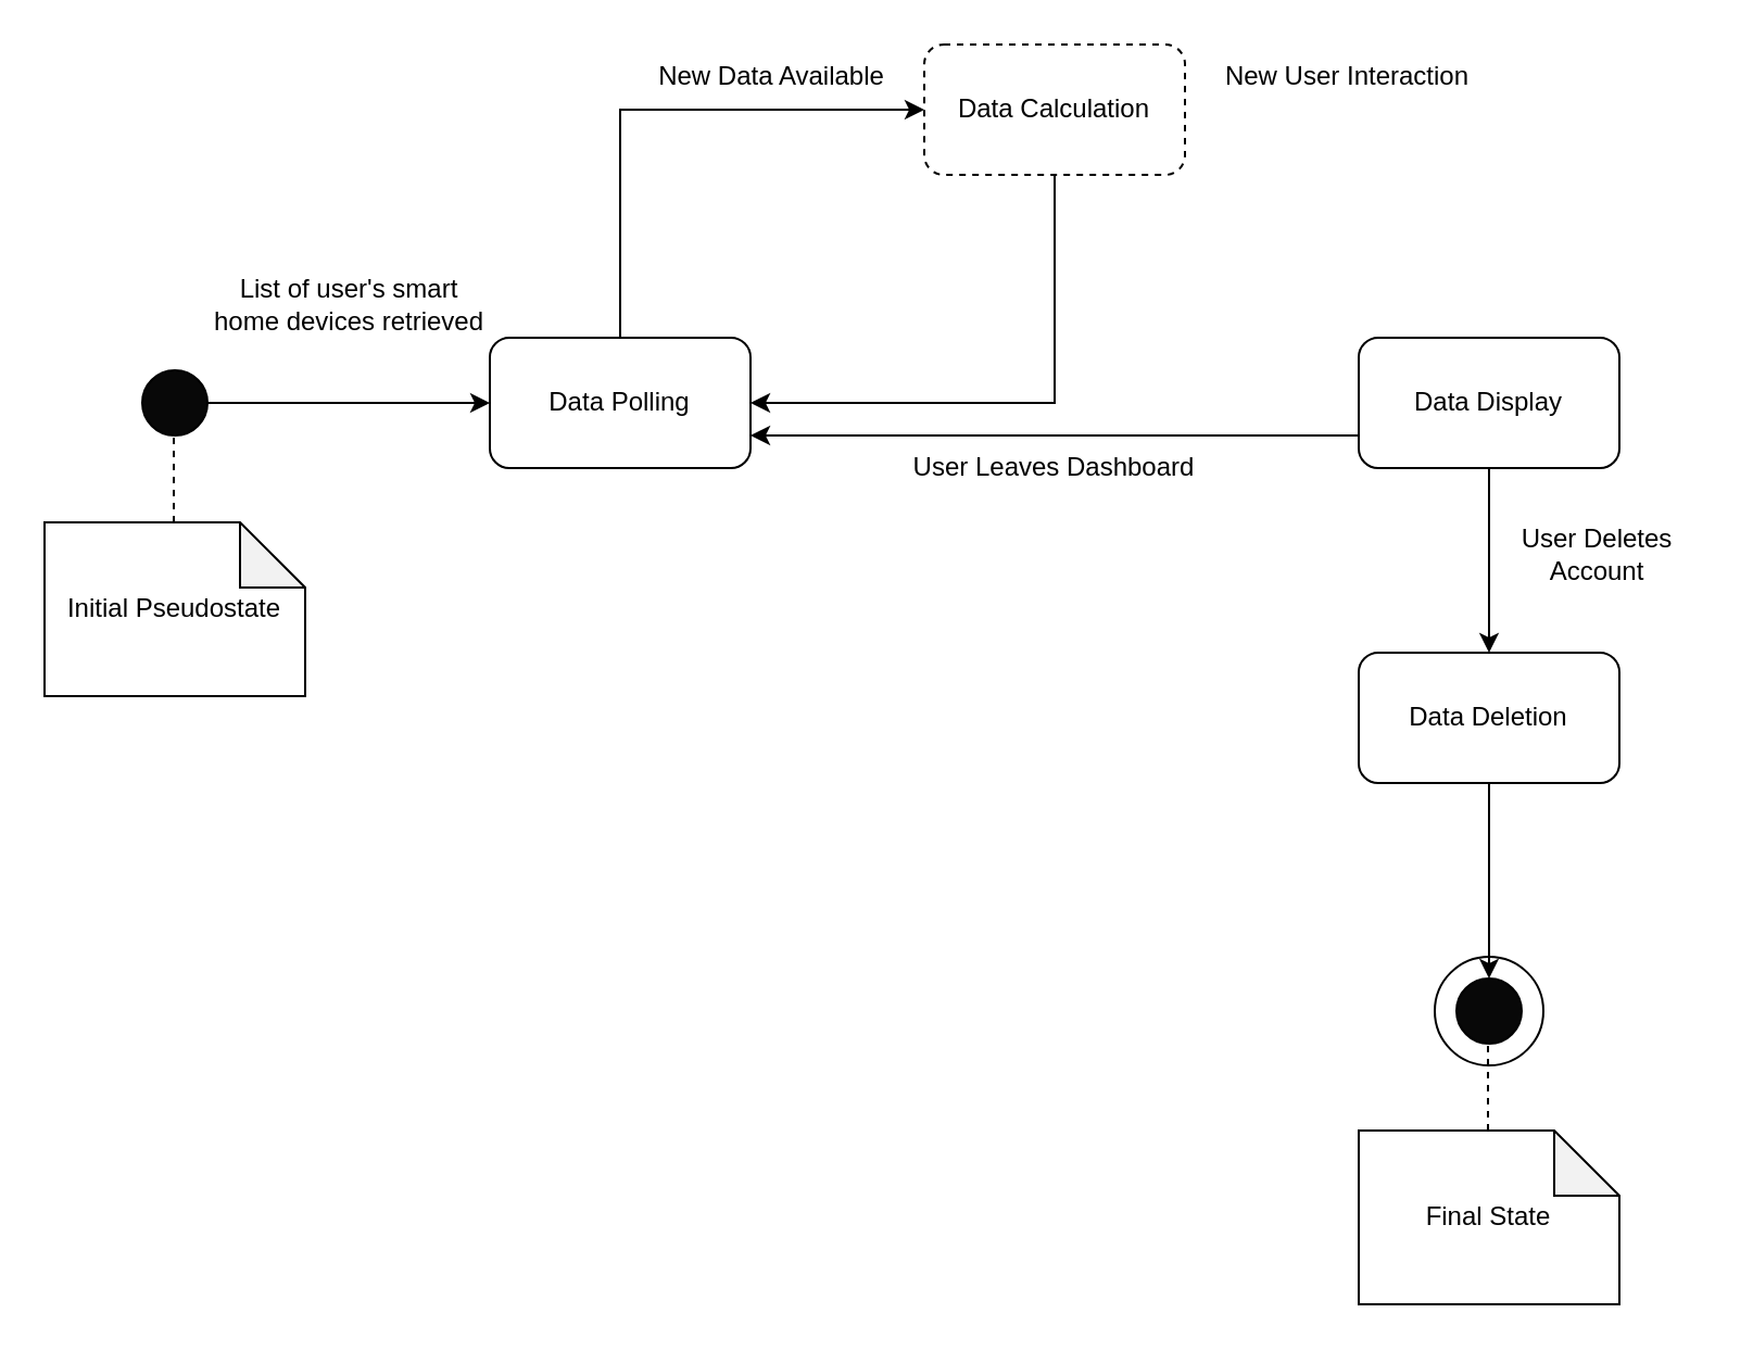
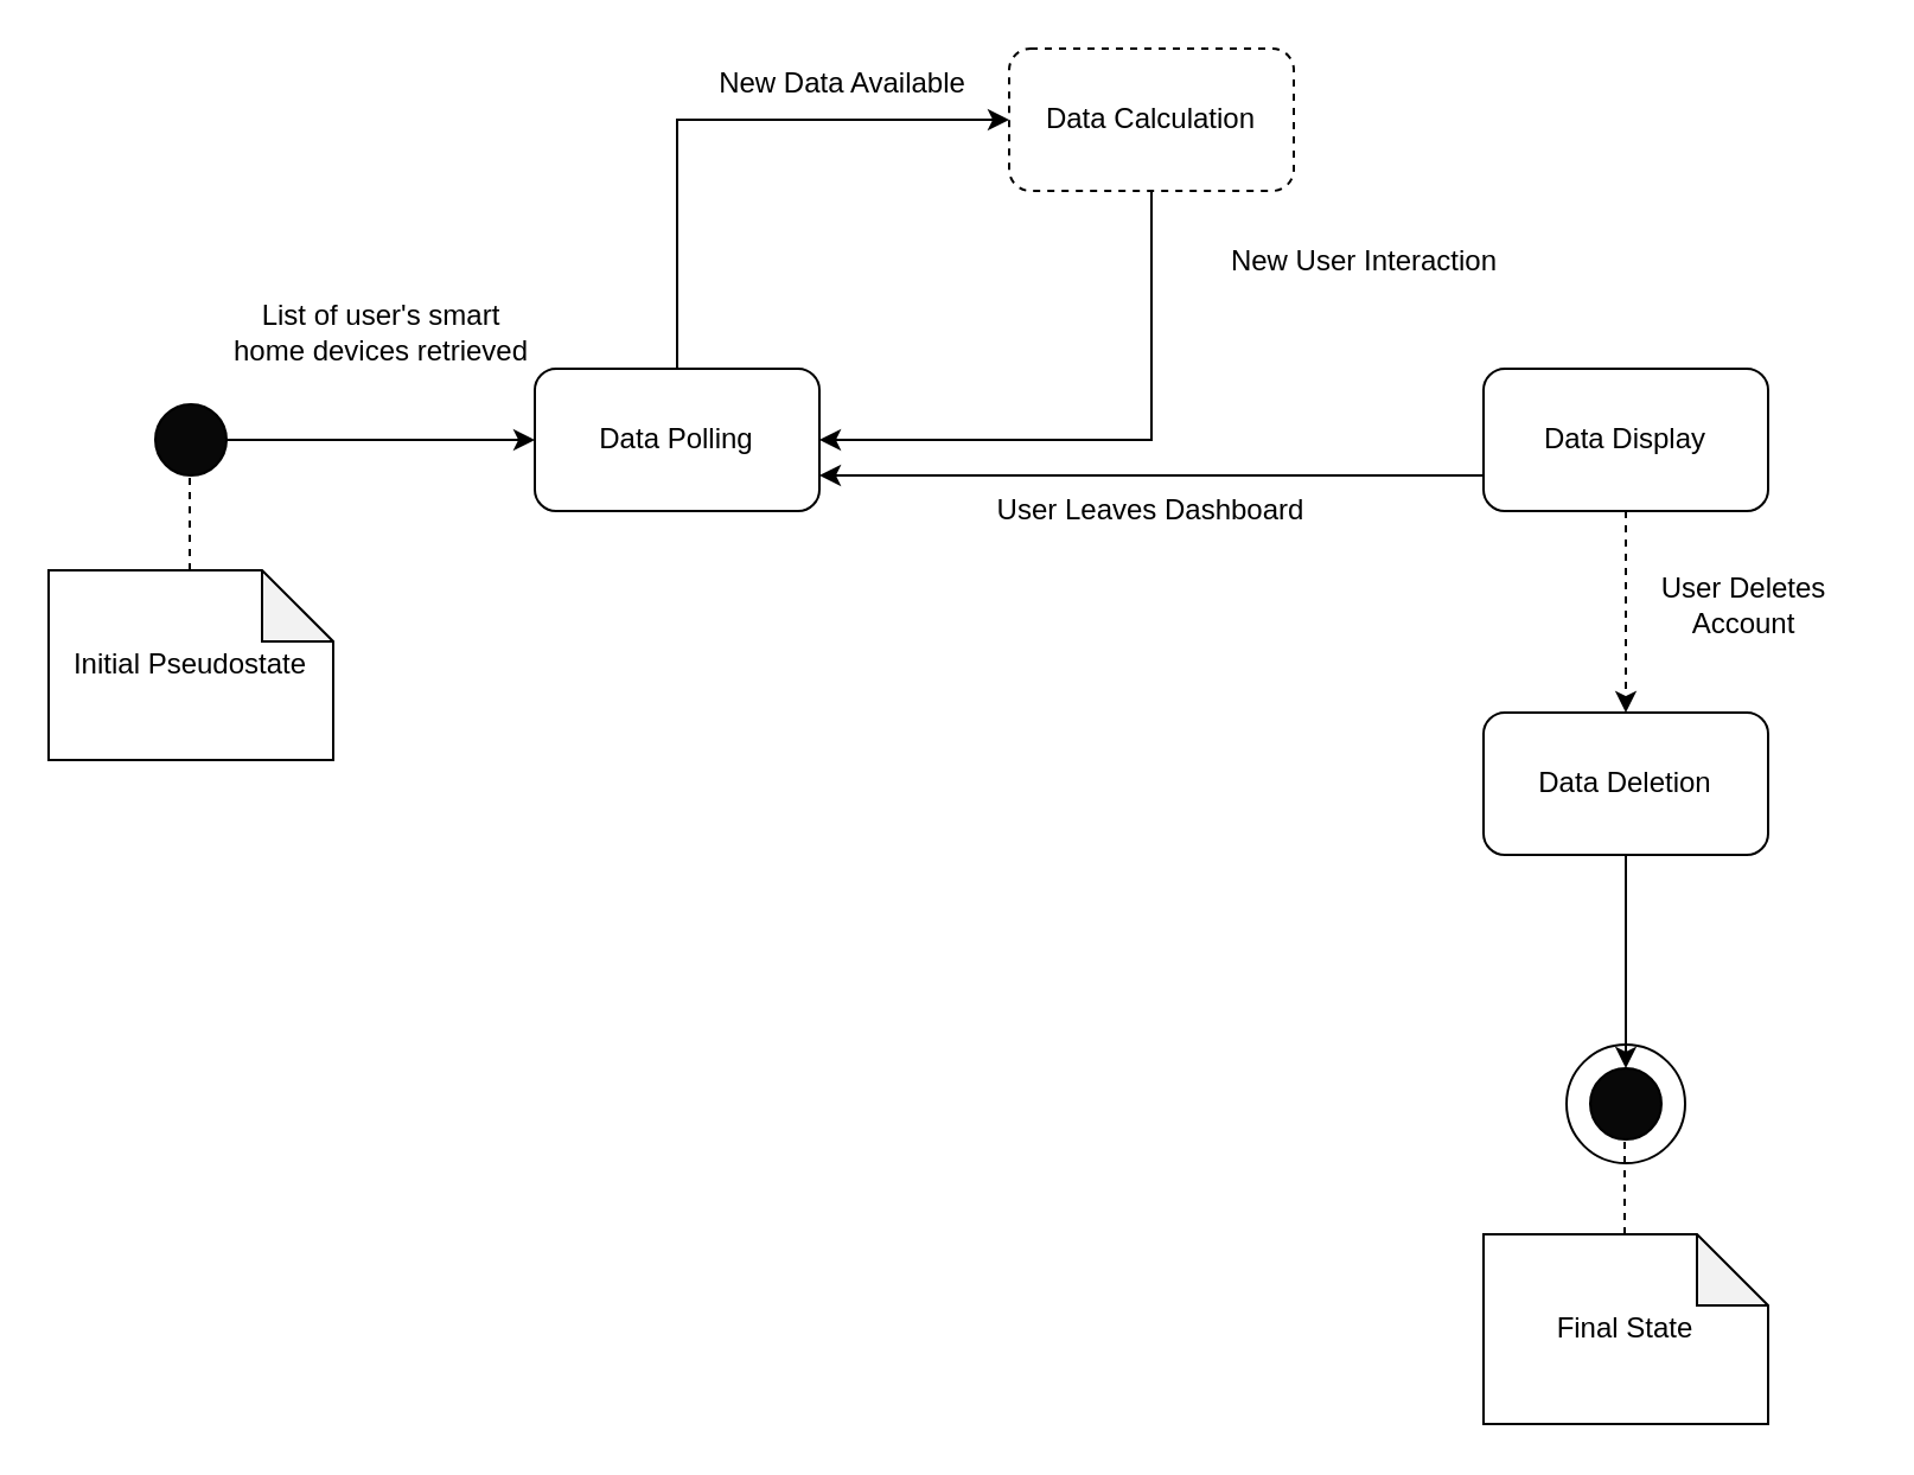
  <mxCell id="0" />
  <mxCell id="1" parent="0" />
  <mxCell id="2" value="&lt;div&gt;Data Polling&lt;/div&gt;" style="rounded=1;whiteSpace=wrap;html=1;" vertex="1" parent="1"><mxGeometry x="225" y="155" width="120" height="60" as="geometry" /></mxCell>
  <mxCell id="3" value="Data Calculation" style="rounded=1;whiteSpace=wrap;html=1;dashed=1;" vertex="1" parent="1"><mxGeometry x="425" y="20" width="120" height="60" as="geometry" /></mxCell>
  <mxCell id="4" value="Data Display" style="rounded=1;whiteSpace=wrap;html=1;" vertex="1" parent="1"><mxGeometry x="625" y="155" width="120" height="60" as="geometry" /></mxCell>
  <mxCell id="5" value="" style="ellipse;whiteSpace=wrap;html=1;aspect=fixed;fillColor=#080808;" vertex="1" parent="1"><mxGeometry x="65" y="170" width="30" height="30" as="geometry" /></mxCell>
  <mxCell id="6" value="" style="endArrow=none;dashed=1;html=1;rounded=0;entryX=0.5;entryY=1;entryDx=0;entryDy=0;" edge="1" parent="1"><mxGeometry width="50" height="50" relative="1" as="geometry"><mxPoint x="79.5" y="240" as="sourcePoint" /><mxPoint x="79.5" y="200" as="targetPoint" /></mxGeometry></mxCell>
  <mxCell id="7" value="Initial Pseudostate" style="shape=note;whiteSpace=wrap;html=1;backgroundOutline=1;darkOpacity=0.05;" vertex="1" parent="1"><mxGeometry x="20" y="240" width="120" height="80" as="geometry" /></mxCell>
  <mxCell id="8" value="" style="endArrow=classic;html=1;rounded=0;exitX=1;exitY=0.5;exitDx=0;exitDy=0;" edge="1" parent="1" source="5"><mxGeometry width="50" height="50" relative="1" as="geometry"><mxPoint x="165" y="330" as="sourcePoint" /><mxPoint x="225" y="185" as="targetPoint" /></mxGeometry></mxCell>
  <mxCell id="9" value="" style="endArrow=classic;html=1;rounded=0;exitX=0.5;exitY=0;exitDx=0;exitDy=0;entryX=0;entryY=0.5;entryDx=0;entryDy=0;" edge="1" parent="1" source="2" target="3"><mxGeometry width="50" height="50" relative="1" as="geometry"><mxPoint x="300" y="130" as="sourcePoint" /><mxPoint x="350" y="80" as="targetPoint" /><Array as="points"><mxPoint x="285" y="50" /></Array></mxGeometry></mxCell>
  <mxCell id="10" value="&lt;div&gt;List of user's smart&lt;/div&gt;&lt;div&gt;home devices retrieved&lt;/div&gt;" style="text;html=1;align=center;verticalAlign=middle;resizable=0;points=[];autosize=1;strokeColor=none;fillColor=none;" vertex="1" parent="1"><mxGeometry x="85" y="120" width="150" height="40" as="geometry" /></mxCell>
  <mxCell id="11" value="New Data Available" style="text;html=1;strokeColor=none;fillColor=none;align=center;verticalAlign=middle;whiteSpace=wrap;rounded=0;" vertex="1" parent="1"><mxGeometry x="295" y="20" width="120" height="30" as="geometry" /></mxCell>
- <mxCell id="12" value="New User Interaction" style="text;html=1;strokeColor=none;fillColor=none;align=center;verticalAlign=middle;whiteSpace=wrap;rounded=0;" vertex="1" parent="1"><mxGeometry x="555" y="20" width="130" height="30" as="geometry" /></mxCell>
+ <mxCell id="12" value="New User Interaction" style="text;html=1;strokeColor=none;fillColor=none;align=center;verticalAlign=middle;whiteSpace=wrap;rounded=0;" vertex="1" parent="1"><mxGeometry x="510" y="95" width="130" height="30" as="geometry" /></mxCell>
  <mxCell id="13" value="" style="endArrow=classic;html=1;rounded=0;exitX=0.5;exitY=1;exitDx=0;exitDy=0;entryX=1;entryY=0.5;entryDx=0;entryDy=0;" edge="1" parent="1" source="3" target="2"><mxGeometry width="50" height="50" relative="1" as="geometry"><mxPoint x="355" y="270" as="sourcePoint" /><mxPoint x="405" y="220" as="targetPoint" /><Array as="points"><mxPoint x="485" y="185" /></Array></mxGeometry></mxCell>
  <mxCell id="14" value="" style="endArrow=classic;html=1;rounded=0;exitX=0;exitY=0.75;exitDx=0;exitDy=0;entryX=1;entryY=0.75;entryDx=0;entryDy=0;" edge="1" parent="1" source="4" target="2"><mxGeometry width="50" height="50" relative="1" as="geometry"><mxPoint x="455" y="270" as="sourcePoint" /><mxPoint x="505" y="220" as="targetPoint" /></mxGeometry></mxCell>
  <mxCell id="15" value="User Leaves Dashboard" style="text;html=1;strokeColor=none;fillColor=none;align=center;verticalAlign=middle;whiteSpace=wrap;rounded=0;" vertex="1" parent="1"><mxGeometry x="340" y="200" width="290" height="30" as="geometry" /></mxCell>
  <mxCell id="16" value="Data Deletion" style="rounded=1;whiteSpace=wrap;html=1;" vertex="1" parent="1"><mxGeometry x="625" y="300" width="120" height="60" as="geometry" /></mxCell>
  <mxCell id="17" value="" style="ellipse;whiteSpace=wrap;html=1;" vertex="1" parent="1"><mxGeometry x="660" y="440" width="50" height="50" as="geometry" /></mxCell>
  <mxCell id="18" value="" style="ellipse;whiteSpace=wrap;html=1;aspect=fixed;fillColor=#080808;" vertex="1" parent="1"><mxGeometry x="670" y="450" width="30" height="30" as="geometry" /></mxCell>
  <mxCell id="19" value="" style="endArrow=none;dashed=1;html=1;rounded=0;entryX=0.5;entryY=1;entryDx=0;entryDy=0;" edge="1" parent="1"><mxGeometry width="50" height="50" relative="1" as="geometry"><mxPoint x="684.5" y="520" as="sourcePoint" /><mxPoint x="684.5" y="480" as="targetPoint" /></mxGeometry></mxCell>
  <mxCell id="20" value="Final State" style="shape=note;whiteSpace=wrap;html=1;backgroundOutline=1;darkOpacity=0.05;" vertex="1" parent="1"><mxGeometry x="625" y="520" width="120" height="80" as="geometry" /></mxCell>
  <mxCell id="21" value="" style="endArrow=classic;html=1;rounded=0;exitX=0.5;exitY=1;exitDx=0;exitDy=0;entryX=0.5;entryY=0;entryDx=0;entryDy=0;" edge="1" parent="1" source="16" target="18"><mxGeometry width="50" height="50" relative="1" as="geometry"><mxPoint x="615" y="470" as="sourcePoint" /><mxPoint x="665" y="420" as="targetPoint" /></mxGeometry></mxCell>
- <mxCell id="22" value="" style="endArrow=classic;html=1;rounded=0;exitX=0.5;exitY=1;exitDx=0;exitDy=0;entryX=0.5;entryY=0;entryDx=0;entryDy=0;" edge="1" parent="1" source="4" target="16"><mxGeometry width="50" height="50" relative="1" as="geometry"><mxPoint x="615" y="470" as="sourcePoint" /><mxPoint x="665" y="420" as="targetPoint" /></mxGeometry></mxCell>
+ <mxCell id="22" value="" style="endArrow=classic;html=1;rounded=0;exitX=0.5;exitY=1;exitDx=0;exitDy=0;entryX=0.5;entryY=0;entryDx=0;entryDy=0;dashed=1;" edge="1" parent="1" source="4" target="16"><mxGeometry width="50" height="50" relative="1" as="geometry"><mxPoint x="615" y="470" as="sourcePoint" /><mxPoint x="665" y="420" as="targetPoint" /></mxGeometry></mxCell>
  <mxCell id="23" value="User Deletes Account" style="text;html=1;strokeColor=none;fillColor=none;align=center;verticalAlign=middle;whiteSpace=wrap;rounded=0;" vertex="1" parent="1"><mxGeometry x="685" y="240" width="100" height="30" as="geometry" /></mxCell>
